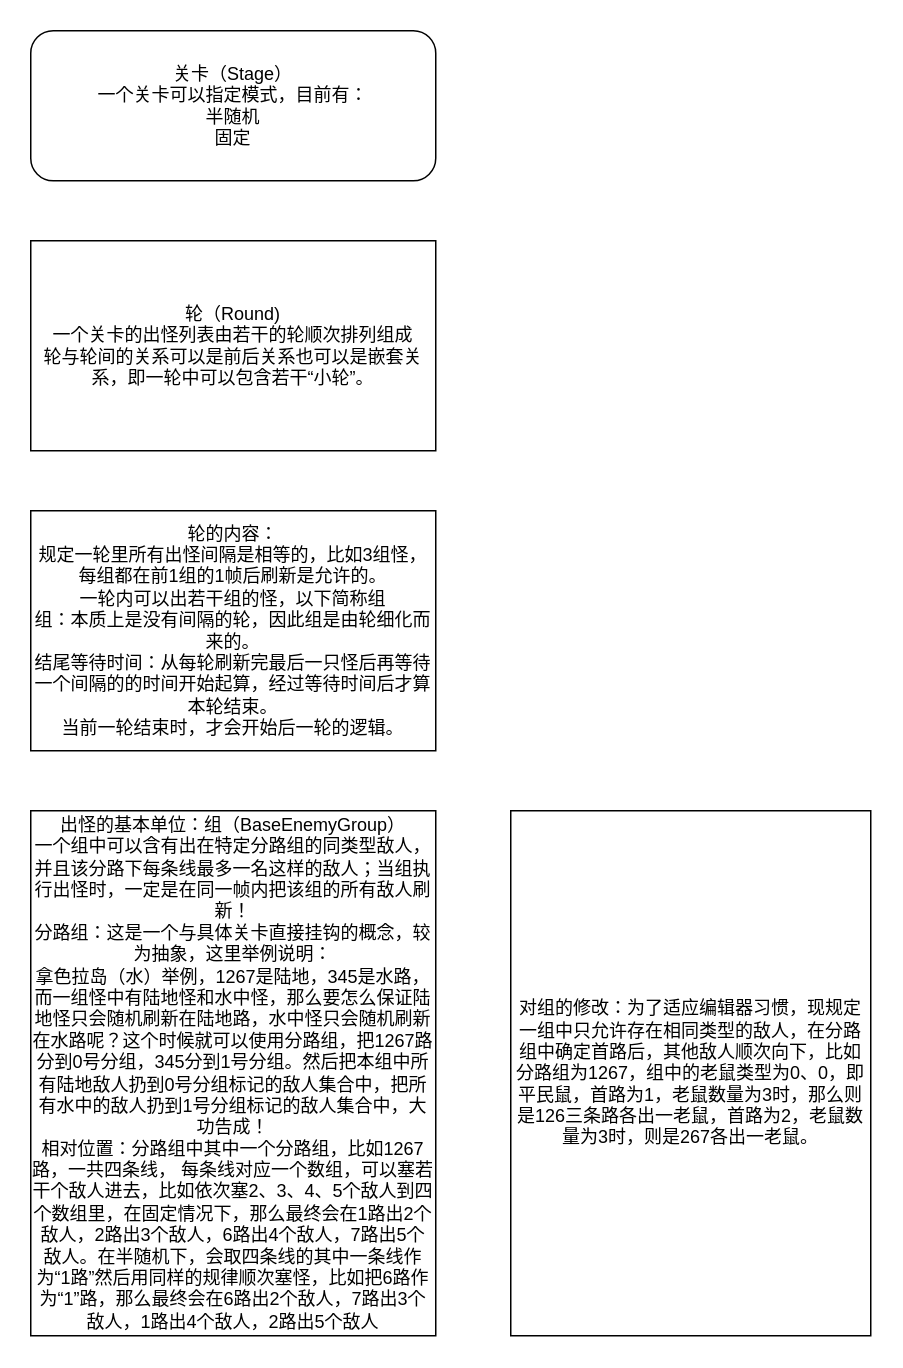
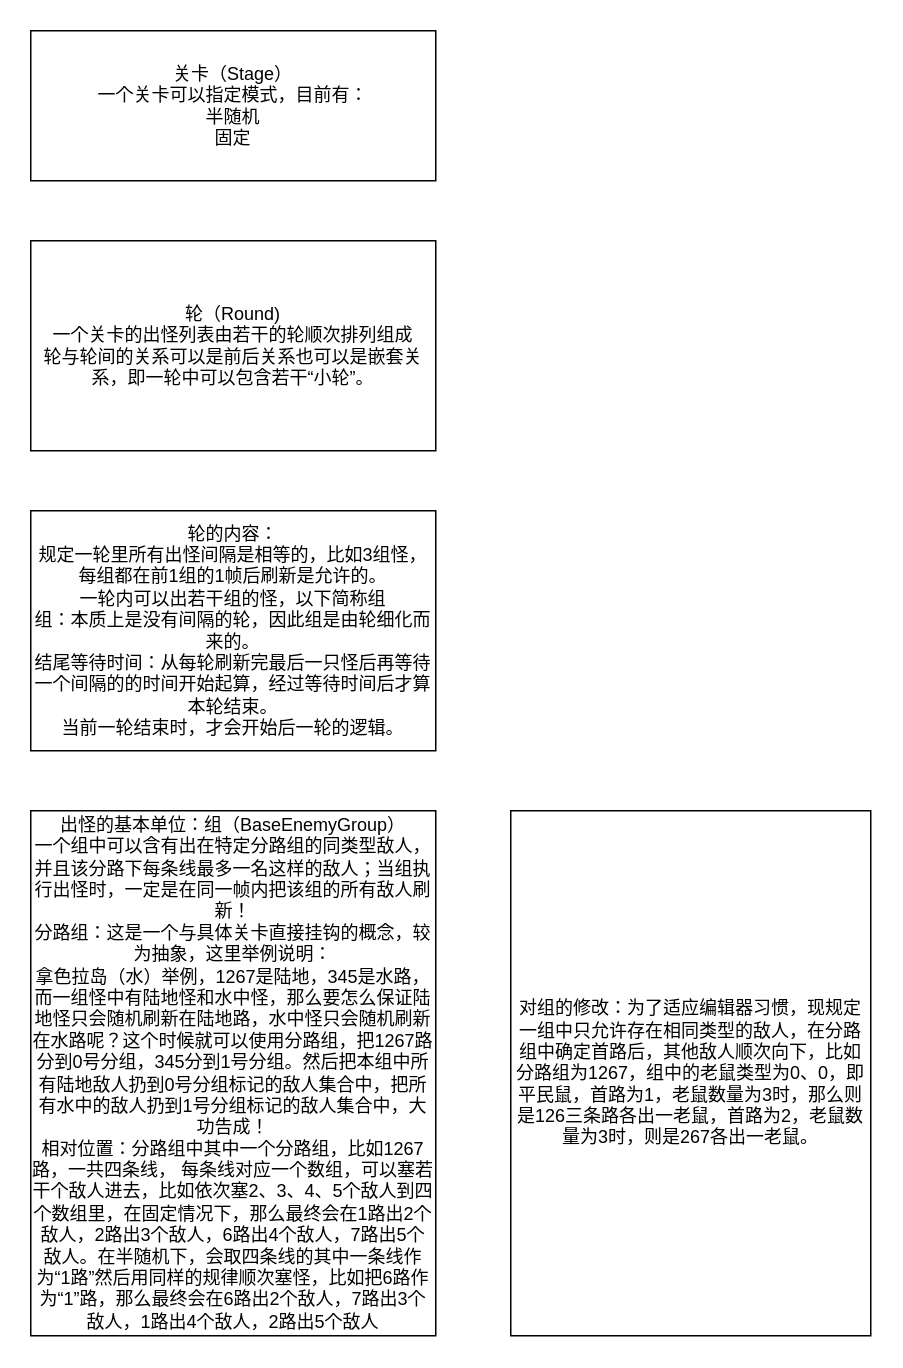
  <mxCell id="0" />
  <mxCell id="1" parent="0" />
  <mxCell id="2" value="轮（Round)&lt;br&gt;一个关卡的出怪列表由若干的轮顺次排列组成&lt;br&gt;轮与轮间的关系可以是前后关系也可以是嵌套关系，即一轮中可以包含若干“小轮”。" style="rounded=0;whiteSpace=wrap;html=1;" parent="1" vertex="1"><mxGeometry x="20" y="160" width="270" height="140" as="geometry" /></mxCell>
  <mxCell id="3" value="轮的内容：&lt;br&gt;规定一轮里所有出怪间隔是相等的，比如3组怪，每组都在前1组的1帧后刷新是允许的。&lt;br&gt;一轮内可以出若干组的怪，以下简称组&lt;br&gt;组：本质上是没有间隔的轮，因此组是由轮细化而来的。&lt;br&gt;结尾等待时间：从每轮刷新完最后一只怪后再等待一个间隔的的时间开始起算，经过等待时间后才算本轮结束。&lt;br&gt;当前一轮结束时，才会开始后一轮的逻辑。" style="rounded=0;whiteSpace=wrap;html=1;" parent="1" vertex="1"><mxGeometry x="20" y="340" width="270" height="160" as="geometry" /></mxCell>
  <mxCell id="4" value="&lt;span&gt;出怪的基本单位：组（BaseEnemyGroup）&lt;/span&gt;&lt;br&gt;&lt;span&gt;一个组中可以含有出在特定分路组的同类型敌人，并且该分路下每条线最多一名这样的敌人；当组执行出怪时，一定是在同一帧内把该组的所有敌人刷新！&lt;br&gt;分路组：这是一个与具体关卡直接挂钩的概念，较为抽象，这里举例说明：&lt;br&gt;拿色拉岛（水）举例，1267是陆地，345是水路，而一组怪中有陆地怪和水中怪，那么要怎么保证陆地怪只会随机刷新在陆地路，水中怪只会随机刷新在水路呢？这个时候就可以使用分路组，把1267路分到0号分组，345分到1号分组。然后把本组中所有陆地敌人扔到0号分组标记的敌人集合中，把所有水中的敌人扔到1号分组标记的敌人集合中，大功告成！&lt;br&gt;相对位置：分路组中其中一个分路组，比如1267路，一共四条线， 每条线对应一个数组，可以塞若干个敌人进去，比如依次塞2、3、4、5个敌人到四个数组里，在固定情况下，那么最终会在1路出2个敌人，2路出3个敌人，6路出4个敌人，7路出5个敌人。在半随机下，会取四条线的其中一条线作为“1路”然后用同样的规律顺次塞怪，比如把6路作为“1”路，那么最终会在6路出2个敌人，7路出3个敌人，1路出4个敌人，2路出5个敌人&lt;br&gt;&lt;/span&gt;" style="rounded=0;whiteSpace=wrap;html=1;" parent="1" vertex="1"><mxGeometry x="20" y="540" width="270" height="350" as="geometry" /></mxCell>
- <mxCell id="5" value="关卡（Stage）&lt;br&gt;一个关卡可以指定模式，目前有：&lt;br&gt;半随机&lt;br&gt;固定" style="whiteSpace=wrap;html=1;rounded=1;" parent="1" vertex="1"><mxGeometry x="20" y="20" width="270" height="100" as="geometry" /></mxCell>
+ <mxCell id="5" value="关卡（Stage）&lt;br&gt;一个关卡可以指定模式，目前有：&lt;br&gt;半随机&lt;br&gt;固定" style="rounded=0;whiteSpace=wrap;html=1;" parent="1" vertex="1"><mxGeometry x="20" y="20" width="270" height="100" as="geometry" /></mxCell>
  <mxCell id="6" value="对组的修改：为了适应编辑器习惯，现规定一组中只允许存在相同类型的敌人，在分路组中确定首路后，其他敌人顺次向下，比如分路组为1267，组中的老鼠类型为0、0，即平民鼠，首路为1，老鼠数量为3时，那么则是126三条路各出一老鼠，首路为2，老鼠数量为3时，则是267各出一老鼠。" style="rounded=0;whiteSpace=wrap;html=1;" vertex="1" parent="1"><mxGeometry x="340" y="540" width="240" height="350" as="geometry" /></mxCell>
